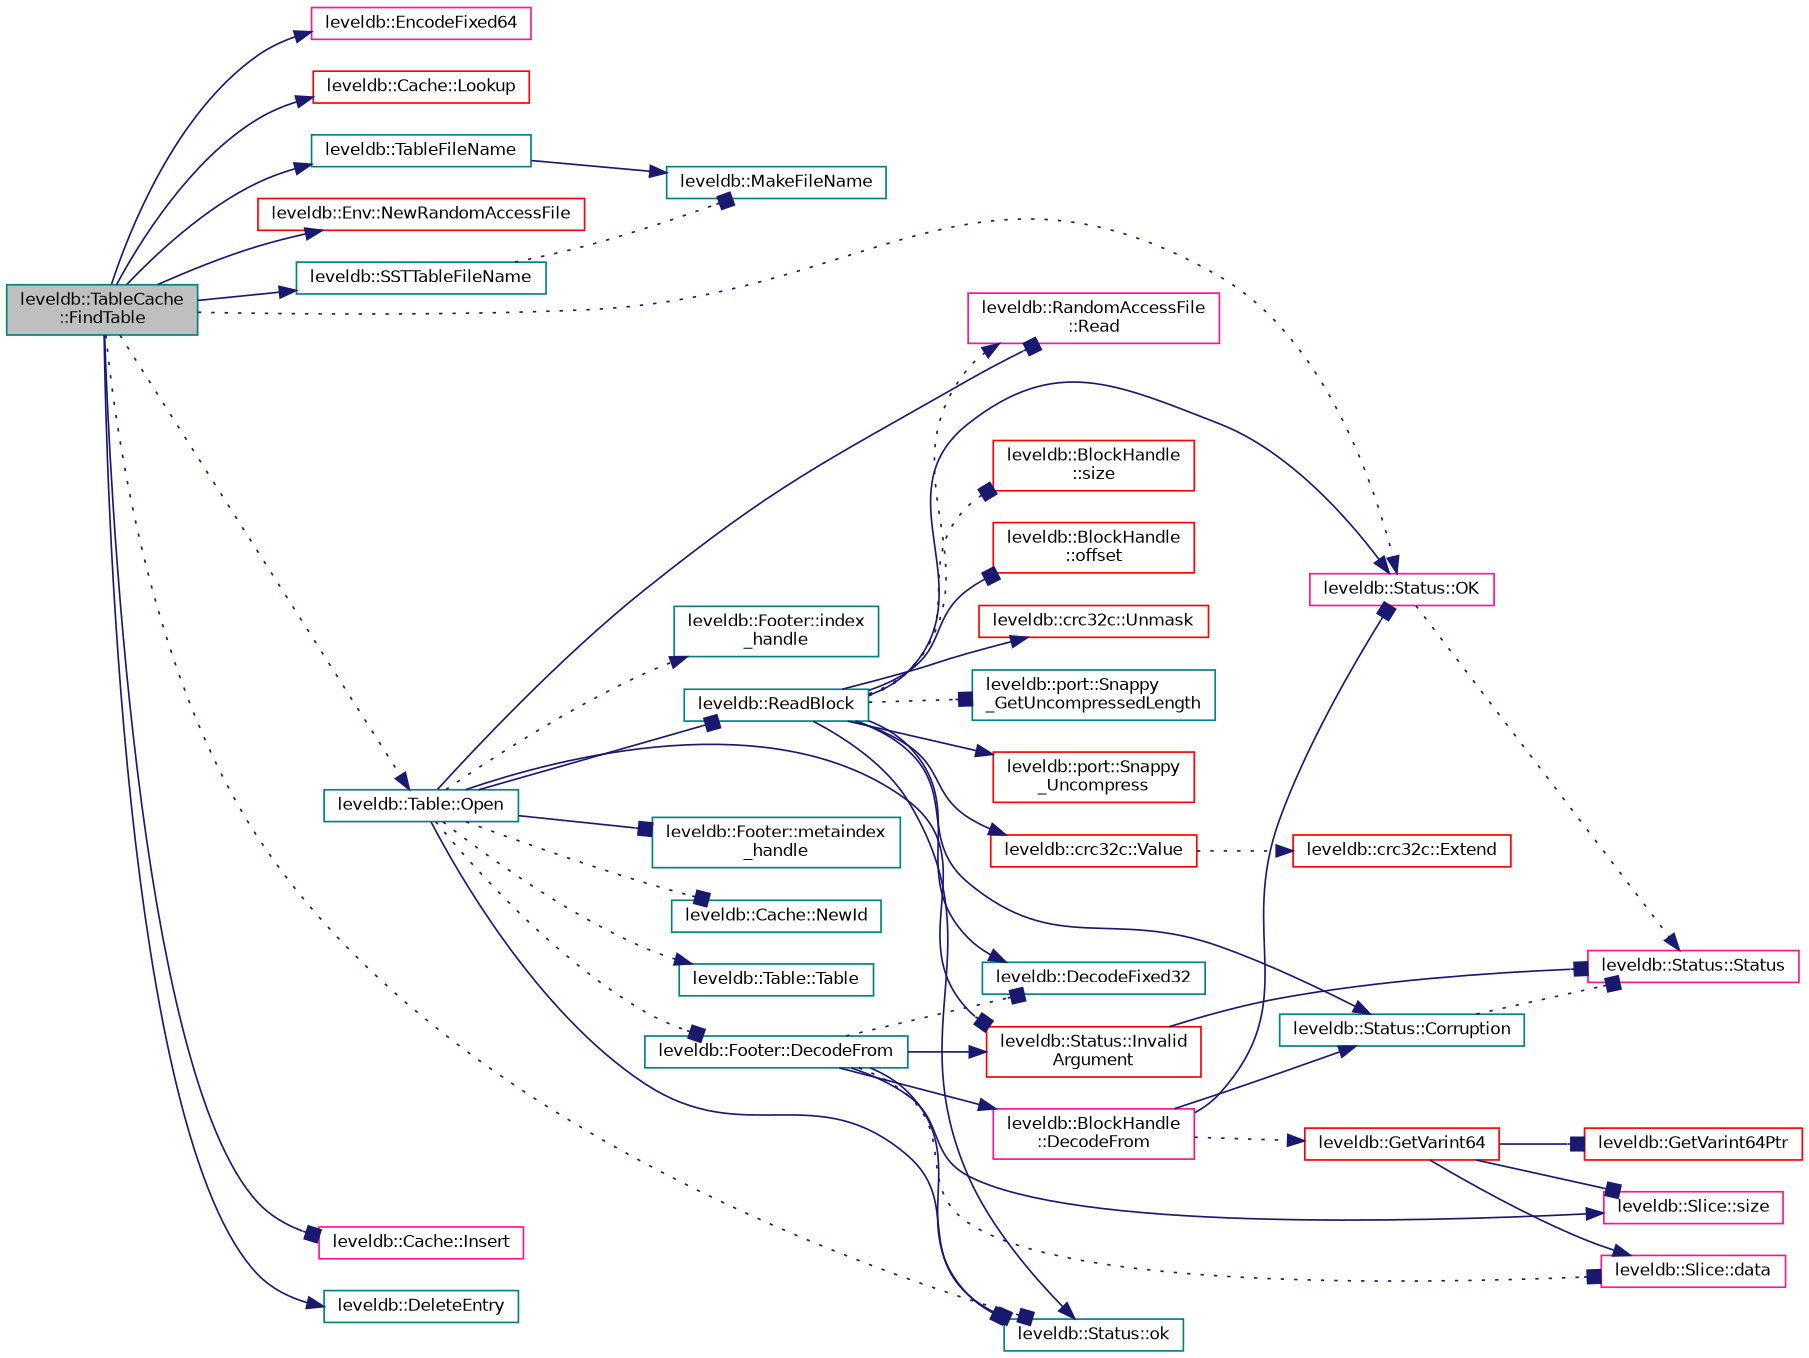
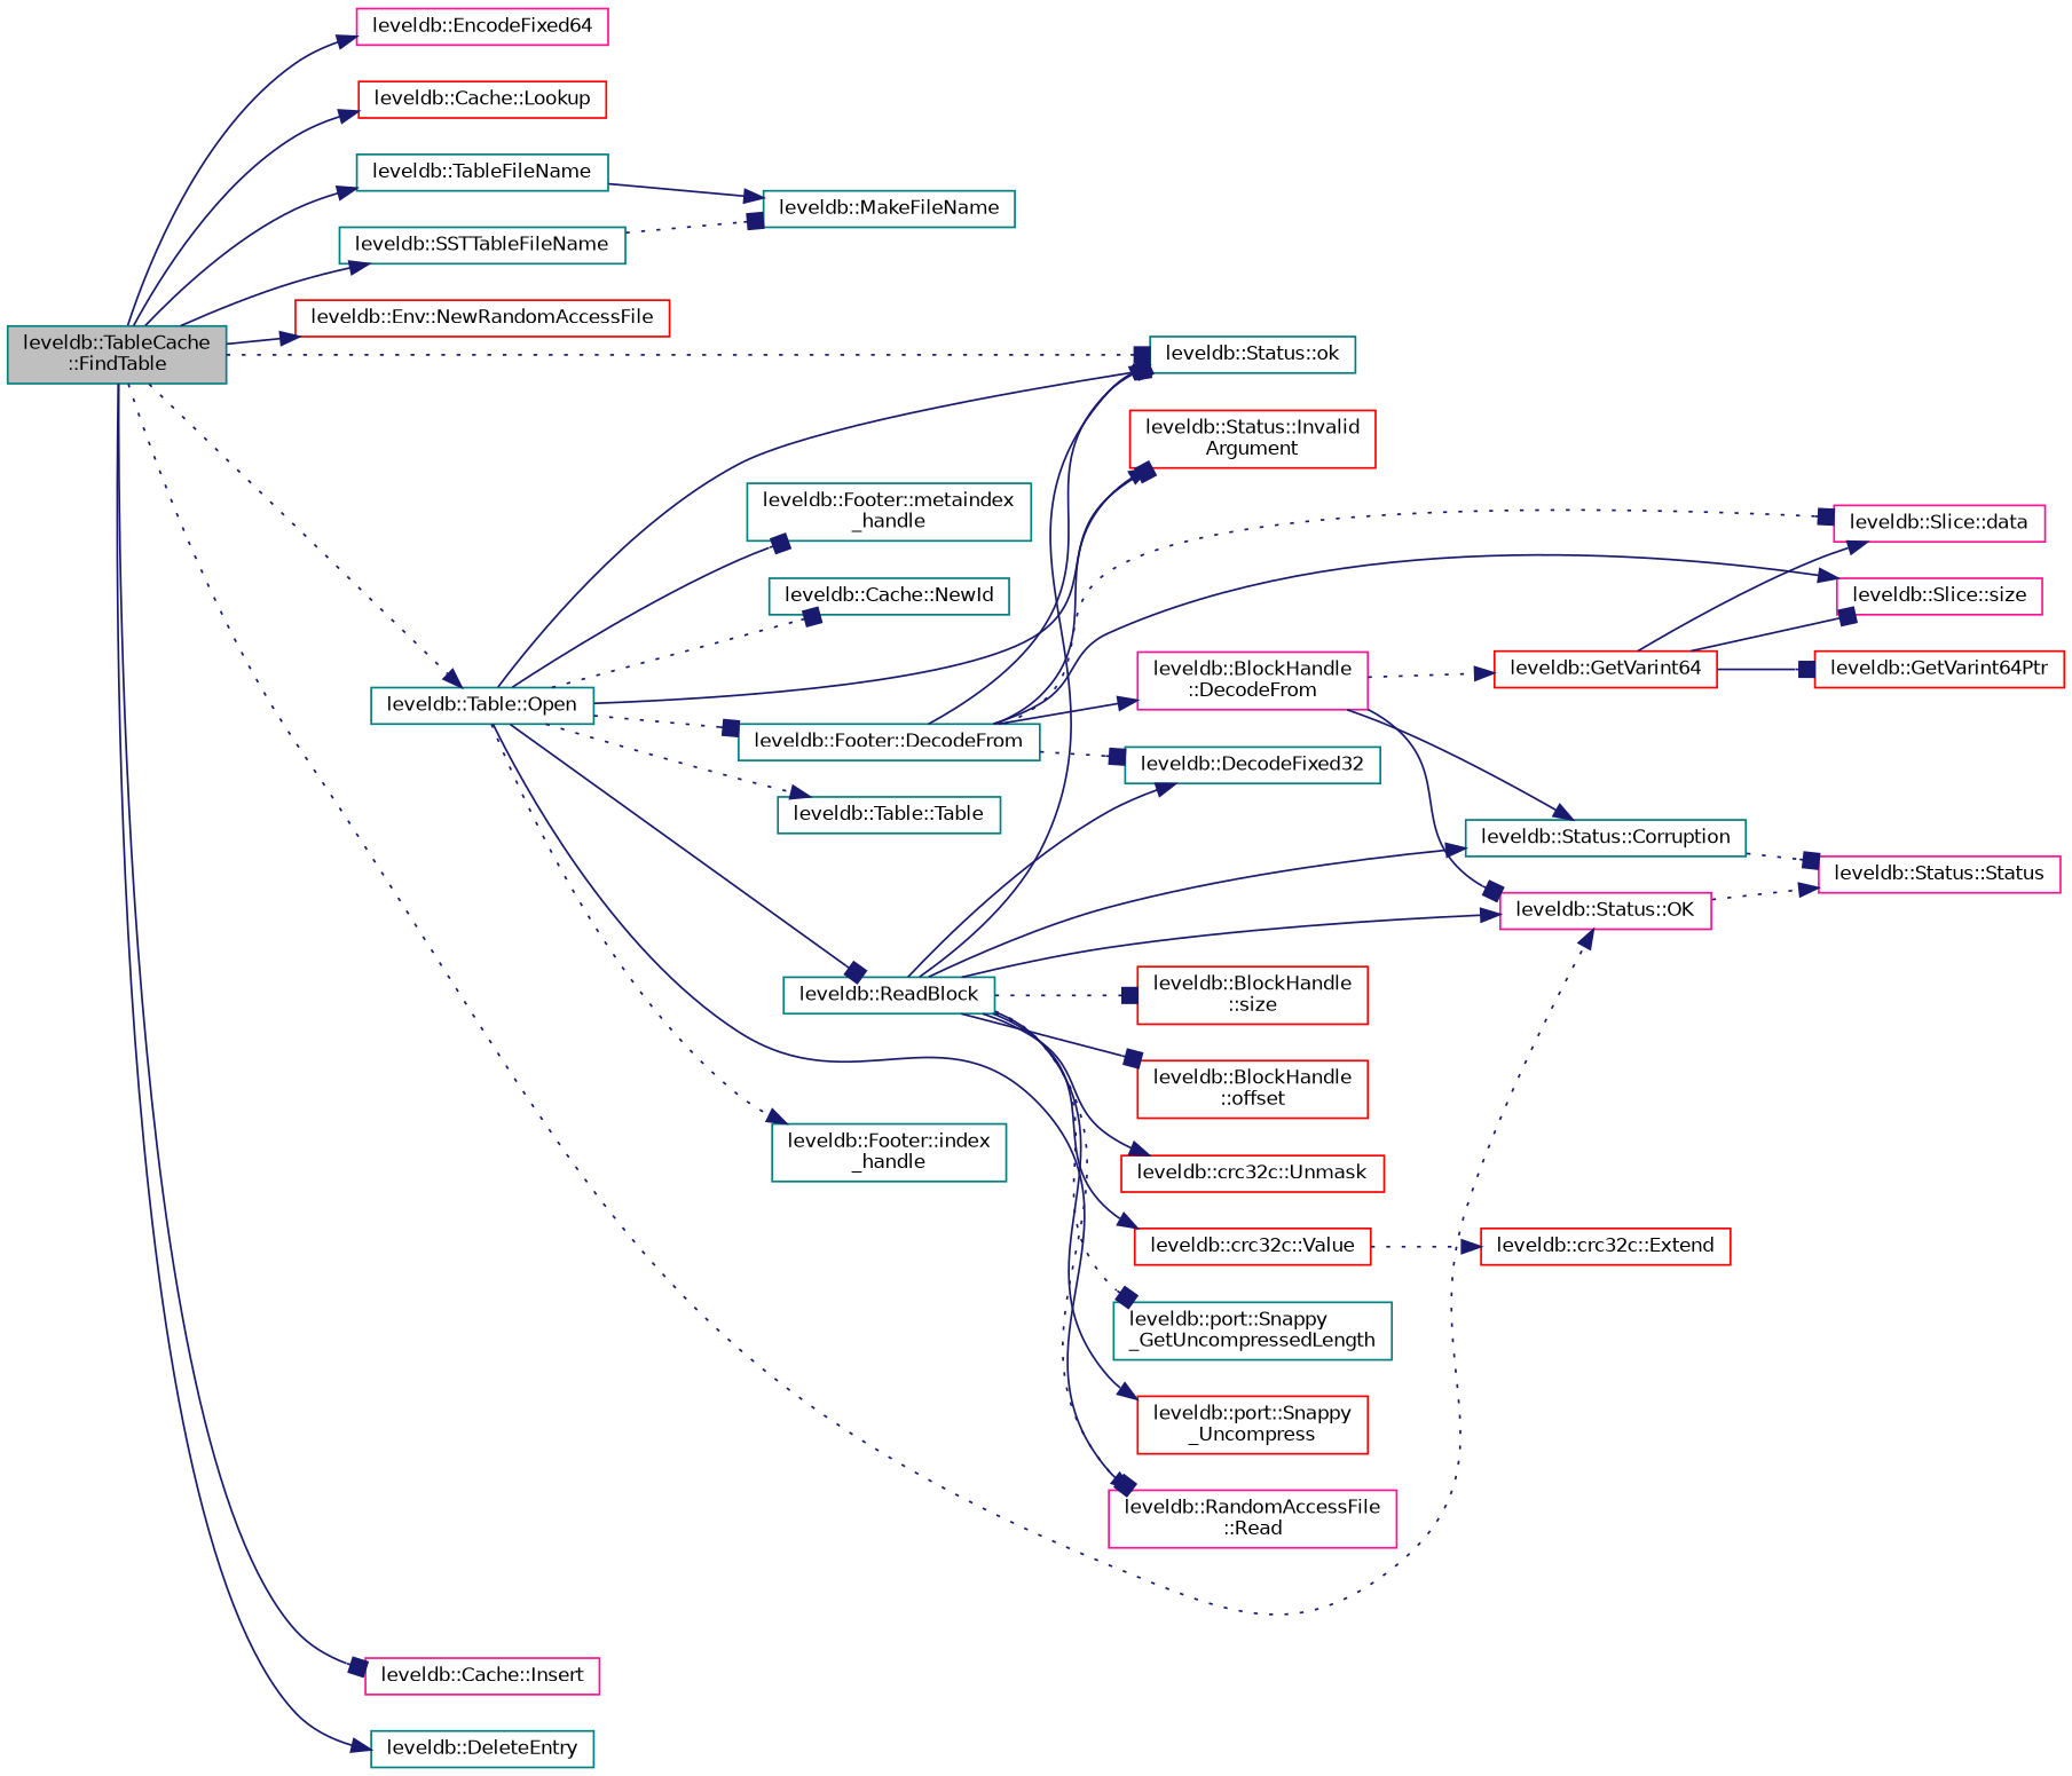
  digraph {
    rankdir=LR
    node [color=teal fillcolor=white fontname=Helvetica fontsize=10 shape=record style=filled]
    edge [arrowhead=normal color=midnightblue fontname=Helvetica fontsize=10 labelfontname=Helvetica labelfontsize=10 style=solid]
    n1 [fillcolor=grey75 fontcolor=black height=0.2 label="leveldb::TableCache\l::FindTable" width=0.4]
    n2 [color=deeppink height=0.2 label="leveldb::EncodeFixed64" width=0.4]
    n3 [color=red height=0.2 label="leveldb::Cache::Lookup" width=0.4]
    n4 [height=0.2 label="leveldb::TableFileName" width=0.4]
    n5 [color=red height=0.2 label="leveldb::Env::NewRandomAccessFile" width=0.4]
    n6 [height=0.2 label="leveldb::Status::ok" width=0.4]
    n7 [height=0.2 label="leveldb::SSTTableFileName" width=0.4]
    n8 [color=deeppink height=0.2 label="leveldb::Status::OK" width=0.4]
    n9 [height=0.2 label="leveldb::Table::Open" width=0.4]
    n10 [color=deeppink height=0.2 label="leveldb::Cache::Insert" width=0.4]
    n11 [height=0.2 label="leveldb::DeleteEntry" width=0.4]
    n12 [height=0.2 label="leveldb::MakeFileName" width=0.4]
    n13 [color=deeppink height=0.2 label="leveldb::Status::Status" width=0.4]
    n14 [color=red height=0.2 label="leveldb::Status::Invalid\lArgument" width=0.4]
    n15 [color=deeppink height=0.2 label="leveldb::RandomAccessFile\l::Read" width=0.4]
    n16 [height=0.2 label="leveldb::Footer::DecodeFrom" width=0.4]
    n17 [height=0.2 label="leveldb::ReadBlock" width=0.4]
    n18 [height=0.2 label="leveldb::Footer::index\l_handle" width=0.4]
    n19 [height=0.2 label="leveldb::Footer::metaindex\l_handle" width=0.4]
    n20 [height=0.2 label="leveldb::Cache::NewId" width=0.4]
    n21 [height=0.2 label="leveldb::Table::Table" width=0.4]
    n22 [color=deeppink height=0.2 label="leveldb::Slice::data" width=0.4]
    n23 [height=0.2 label="leveldb::DecodeFixed32" width=0.4]
    n24 [color=deeppink height=0.2 label="leveldb::BlockHandle\l::DecodeFrom" width=0.4]
    n25 [color=deeppink height=0.2 label="leveldb::Slice::size" width=0.4]
    n26 [height=0.2 label="leveldb::Status::Corruption" width=0.4]
    n27 [color=red height=0.2 label="leveldb::BlockHandle\l::size" width=0.4]
    n28 [color=red height=0.2 label="leveldb::BlockHandle\l::offset" width=0.4]
    n29 [color=red height=0.2 label="leveldb::crc32c::Unmask" width=0.4]
    n30 [color=red height=0.2 label="leveldb::crc32c::Value" width=0.4]
    n31 [height=0.2 label="leveldb::port::Snappy\l_GetUncompressedLength" width=0.4]
    n32 [color=red height=0.2 label="leveldb::port::Snappy\l_Uncompress" width=0.4]
    n33 [color=red height=0.2 label="leveldb::GetVarint64" width=0.4]
    n34 [color=red height=0.2 label="leveldb::GetVarint64Ptr" width=0.4]
    n35 [color=red height=0.2 label="leveldb::crc32c::Extend" width=0.4]
    n1 -> n2
    n1 -> n3
    n1 -> n4
    n1 -> n5
    n1 -> n6 [arrowhead=box style=dotted]
    n1 -> n7
    n1 -> n8 [style=dotted]
    n1 -> n9 [style=dotted]
    n1 -> n10 [arrowhead=box]
    n1 -> n11
    n4 -> n12
    n7 -> n12 [arrowhead=box style=dotted]
    n8 -> n13 [style=dotted]
    n9 -> n6 [arrowhead=box]
    n9 -> n14 [arrowhead=box]
    n9 -> n15 [arrowhead=box]
    n9 -> n16 [arrowhead=box style=dotted]
    n9 -> n17 [arrowhead=box]
    n9 -> n18 [style=dotted]
    n9 -> n19 [arrowhead=box]
    n9 -> n20 [arrowhead=box style=dotted]
    n9 -> n21 [style=dotted]
-   n14 -> n13 [arrowhead=box]
    n16 -> n6 [arrowhead=box]
    n16 -> n14
    n16 -> n22 [arrowhead=box style=dotted]
    n16 -> n23 [arrowhead=box style=dotted]
    n16 -> n24
    n16 -> n25
    n17 -> n6
    n17 -> n8
    n17 -> n15 [style=dotted]
    n17 -> n23
    n17 -> n26
    n17 -> n27 [arrowhead=box style=dotted]
    n17 -> n28 [arrowhead=box]
    n17 -> n29
    n17 -> n30
    n17 -> n31 [arrowhead=box style=dotted]
    n17 -> n32
    n24 -> n8 [arrowhead=box]
    n24 -> n26
    n24 -> n33 [style=dotted]
    n26 -> n13 [arrowhead=box style=dotted]
    n30 -> n35 [style=dotted]
    n33 -> n22
    n33 -> n25 [arrowhead=box]
    n33 -> n34 [arrowhead=box]
  }
